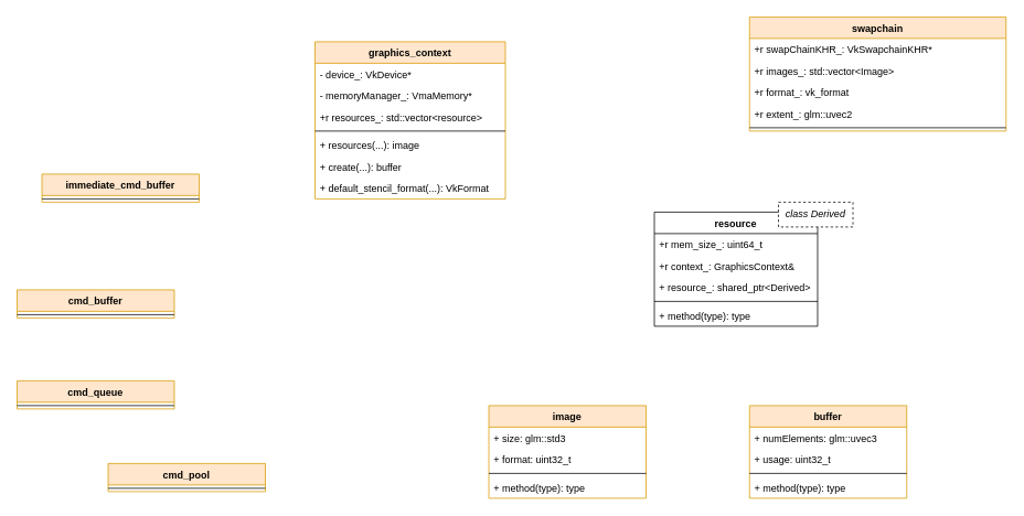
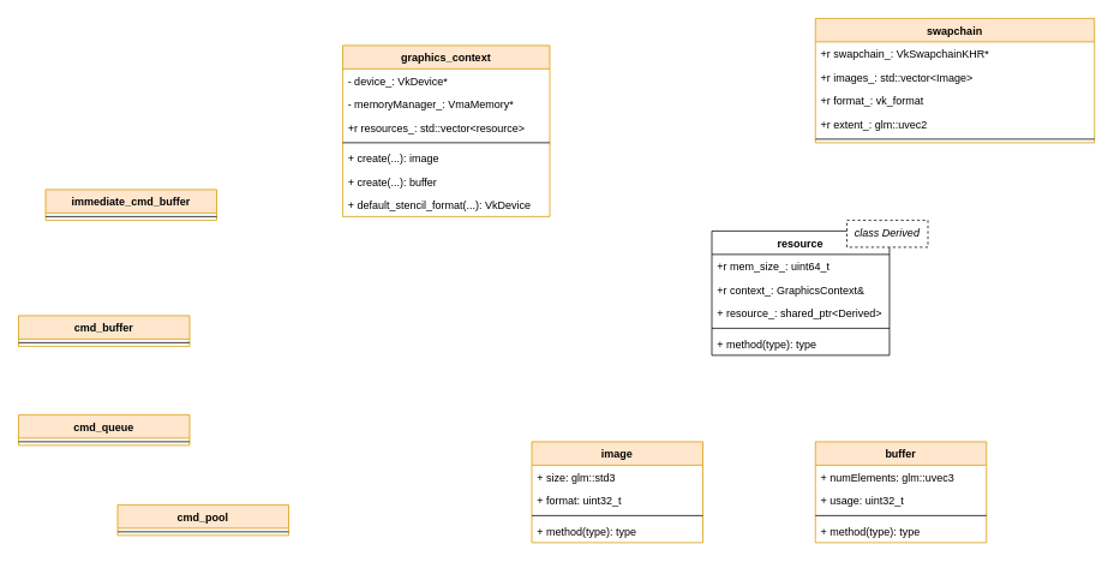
  <mxCell id="0" />
  <mxCell id="1" parent="0" />
  <mxCell id="2" value="image" style="swimlane;fontStyle=1;align=center;verticalAlign=top;childLayout=stackLayout;horizontal=1;startSize=26;horizontalStack=0;resizeParent=1;resizeParentMax=0;resizeLast=0;collapsible=1;marginBottom=0;fillColor=#ffe6cc;strokeColor=#d79b00;" parent="1" vertex="1"><mxGeometry x="590" y="490" width="190" height="112" as="geometry" /></mxCell>
  <mxCell id="3" value="+ size: glm::std3" style="text;strokeColor=none;fillColor=none;align=left;verticalAlign=top;spacingLeft=4;spacingRight=4;overflow=hidden;rotatable=0;points=[[0,0.5],[1,0.5]];portConstraint=eastwest;" parent="2" vertex="1"><mxGeometry y="26" width="190" height="26" as="geometry" /></mxCell>
  <mxCell id="4" value="+ format: uint32_t" style="text;strokeColor=none;fillColor=none;align=left;verticalAlign=top;spacingLeft=4;spacingRight=4;overflow=hidden;rotatable=0;points=[[0,0.5],[1,0.5]];portConstraint=eastwest;" parent="2" vertex="1"><mxGeometry y="52" width="190" height="26" as="geometry" /></mxCell>
  <mxCell id="5" value="" style="line;strokeWidth=1;fillColor=none;align=left;verticalAlign=middle;spacingTop=-1;spacingLeft=3;spacingRight=3;rotatable=0;labelPosition=right;points=[];portConstraint=eastwest;" parent="2" vertex="1"><mxGeometry y="78" width="190" height="8" as="geometry" /></mxCell>
  <mxCell id="6" value="+ method(type): type" style="text;strokeColor=none;fillColor=none;align=left;verticalAlign=top;spacingLeft=4;spacingRight=4;overflow=hidden;rotatable=0;points=[[0,0.5],[1,0.5]];portConstraint=eastwest;" parent="2" vertex="1"><mxGeometry y="86" width="190" height="26" as="geometry" /></mxCell>
  <mxCell id="7" value="buffer" style="swimlane;fontStyle=1;align=center;verticalAlign=top;childLayout=stackLayout;horizontal=1;startSize=26;horizontalStack=0;resizeParent=1;resizeParentMax=0;resizeLast=0;collapsible=1;marginBottom=0;fillColor=#ffe6cc;strokeColor=#d79b00;" parent="1" vertex="1"><mxGeometry x="905" y="490" width="190" height="112" as="geometry" /></mxCell>
  <mxCell id="8" value="+ numElements: glm::uvec3" style="text;strokeColor=none;fillColor=none;align=left;verticalAlign=top;spacingLeft=4;spacingRight=4;overflow=hidden;rotatable=0;points=[[0,0.5],[1,0.5]];portConstraint=eastwest;" parent="7" vertex="1"><mxGeometry y="26" width="190" height="26" as="geometry" /></mxCell>
  <mxCell id="9" value="+ usage: uint32_t" style="text;strokeColor=none;fillColor=none;align=left;verticalAlign=top;spacingLeft=4;spacingRight=4;overflow=hidden;rotatable=0;points=[[0,0.5],[1,0.5]];portConstraint=eastwest;" parent="7" vertex="1"><mxGeometry y="52" width="190" height="26" as="geometry" /></mxCell>
  <mxCell id="10" value="" style="line;strokeWidth=1;fillColor=none;align=left;verticalAlign=middle;spacingTop=-1;spacingLeft=3;spacingRight=3;rotatable=0;labelPosition=right;points=[];portConstraint=eastwest;" parent="7" vertex="1"><mxGeometry y="78" width="190" height="8" as="geometry" /></mxCell>
  <mxCell id="11" value="+ method(type): type" style="text;strokeColor=none;fillColor=none;align=left;verticalAlign=top;spacingLeft=4;spacingRight=4;overflow=hidden;rotatable=0;points=[[0,0.5],[1,0.5]];portConstraint=eastwest;" parent="7" vertex="1"><mxGeometry y="86" width="190" height="26" as="geometry" /></mxCell>
  <mxCell id="12" value="cmd_queue" style="swimlane;fontStyle=1;align=center;verticalAlign=top;childLayout=stackLayout;horizontal=1;startSize=26;horizontalStack=0;resizeParent=1;resizeParentMax=0;resizeLast=0;collapsible=1;marginBottom=0;fillColor=#ffe6cc;strokeColor=#d79b00;" vertex="1" parent="1"><mxGeometry x="20" y="460" width="190" height="34" as="geometry" /></mxCell>
  <mxCell id="13" value="" style="line;strokeWidth=1;fillColor=none;align=left;verticalAlign=middle;spacingTop=-1;spacingLeft=3;spacingRight=3;rotatable=0;labelPosition=right;points=[];portConstraint=eastwest;" vertex="1" parent="12"><mxGeometry y="26" width="190" height="8" as="geometry" /></mxCell>
  <mxCell id="14" value="cmd_buffer" style="swimlane;fontStyle=1;align=center;verticalAlign=top;childLayout=stackLayout;horizontal=1;startSize=26;horizontalStack=0;resizeParent=1;resizeParentMax=0;resizeLast=0;collapsible=1;marginBottom=0;fillColor=#ffe6cc;strokeColor=#d79b00;" vertex="1" parent="1"><mxGeometry x="20" y="350" width="190" height="34" as="geometry" /></mxCell>
  <mxCell id="15" value="" style="line;strokeWidth=1;fillColor=none;align=left;verticalAlign=middle;spacingTop=-1;spacingLeft=3;spacingRight=3;rotatable=0;labelPosition=right;points=[];portConstraint=eastwest;" vertex="1" parent="14"><mxGeometry y="26" width="190" height="8" as="geometry" /></mxCell>
  <mxCell id="16" value="cmd_pool" style="swimlane;fontStyle=1;align=center;verticalAlign=top;childLayout=stackLayout;horizontal=1;startSize=26;horizontalStack=0;resizeParent=1;resizeParentMax=0;resizeLast=0;collapsible=1;marginBottom=0;fillColor=#ffe6cc;strokeColor=#d79b00;" vertex="1" parent="1"><mxGeometry x="130" y="560" width="190" height="34" as="geometry" /></mxCell>
  <mxCell id="17" value="" style="line;strokeWidth=1;fillColor=none;align=left;verticalAlign=middle;spacingTop=-1;spacingLeft=3;spacingRight=3;rotatable=0;labelPosition=right;points=[];portConstraint=eastwest;" vertex="1" parent="16"><mxGeometry y="26" width="190" height="8" as="geometry" /></mxCell>
  <mxCell id="18" value="graphics_context" style="swimlane;fontStyle=1;align=center;verticalAlign=top;childLayout=stackLayout;horizontal=1;startSize=26;horizontalStack=0;resizeParent=1;resizeParentMax=0;resizeLast=0;collapsible=1;marginBottom=0;fillColor=#ffe6cc;strokeColor=#d79b00;" vertex="1" parent="1"><mxGeometry x="380" y="50" width="230" height="190" as="geometry" /></mxCell>
  <mxCell id="19" value="- device_: VkDevice*" style="text;strokeColor=none;fillColor=none;align=left;verticalAlign=top;spacingLeft=4;spacingRight=4;overflow=hidden;rotatable=0;points=[[0,0.5],[1,0.5]];portConstraint=eastwest;" vertex="1" parent="18"><mxGeometry y="26" width="230" height="26" as="geometry" /></mxCell>
  <mxCell id="20" value="- memoryManager_: VmaMemory*" style="text;strokeColor=none;fillColor=none;align=left;verticalAlign=top;spacingLeft=4;spacingRight=4;overflow=hidden;rotatable=0;points=[[0,0.5],[1,0.5]];portConstraint=eastwest;" vertex="1" parent="18"><mxGeometry y="52" width="230" height="26" as="geometry" /></mxCell>
  <mxCell id="21" value="+r resources_: std::vector&lt;resource&gt;" style="text;strokeColor=none;fillColor=none;align=left;verticalAlign=top;spacingLeft=4;spacingRight=4;overflow=hidden;rotatable=0;points=[[0,0.5],[1,0.5]];portConstraint=eastwest;" vertex="1" parent="18"><mxGeometry y="78" width="230" height="26" as="geometry" /></mxCell>
  <mxCell id="22" value="" style="line;strokeWidth=1;fillColor=none;align=left;verticalAlign=middle;spacingTop=-1;spacingLeft=3;spacingRight=3;rotatable=0;labelPosition=right;points=[];portConstraint=eastwest;" vertex="1" parent="18"><mxGeometry y="104" width="230" height="8" as="geometry" /></mxCell>
- <mxCell id="23" value="+ resources(...): image" style="text;strokeColor=none;fillColor=none;align=left;verticalAlign=top;spacingLeft=4;spacingRight=4;overflow=hidden;rotatable=0;points=[[0,0.5],[1,0.5]];portConstraint=eastwest;" vertex="1" parent="18"><mxGeometry y="112" width="230" height="26" as="geometry" /></mxCell>
+ <mxCell id="23" value="+ create(...): image" style="text;strokeColor=none;fillColor=none;align=left;verticalAlign=top;spacingLeft=4;spacingRight=4;overflow=hidden;rotatable=0;points=[[0,0.5],[1,0.5]];portConstraint=eastwest;" vertex="1" parent="18"><mxGeometry y="112" width="230" height="26" as="geometry" /></mxCell>
  <mxCell id="24" value="+ create(...): buffer" style="text;strokeColor=none;fillColor=none;align=left;verticalAlign=top;spacingLeft=4;spacingRight=4;overflow=hidden;rotatable=0;points=[[0,0.5],[1,0.5]];portConstraint=eastwest;" vertex="1" parent="18"><mxGeometry y="138" width="230" height="26" as="geometry" /></mxCell>
- <mxCell id="25" value="+ default_stencil_format(...): VkFormat" style="text;strokeColor=none;fillColor=none;align=left;verticalAlign=top;spacingLeft=4;spacingRight=4;overflow=hidden;rotatable=0;points=[[0,0.5],[1,0.5]];portConstraint=eastwest;" vertex="1" parent="18"><mxGeometry y="164" width="230" height="26" as="geometry" /></mxCell>
+ <mxCell id="25" value="+ default_stencil_format(...): VkDevice" style="text;strokeColor=none;fillColor=none;align=left;verticalAlign=top;spacingLeft=4;spacingRight=4;overflow=hidden;rotatable=0;points=[[0,0.5],[1,0.5]];portConstraint=eastwest;" vertex="1" parent="18"><mxGeometry y="164" width="230" height="26" as="geometry" /></mxCell>
  <mxCell id="26" value="swapchain" style="swimlane;fontStyle=1;align=center;verticalAlign=top;childLayout=stackLayout;horizontal=1;startSize=26;horizontalStack=0;resizeParent=1;resizeParentMax=0;resizeLast=0;collapsible=1;marginBottom=0;fillColor=#ffe6cc;strokeColor=#d79b00;" vertex="1" parent="1"><mxGeometry x="905" width="310" height="138" as="geometry" y="20" /></mxCell>
- <mxCell id="27" value="+r swapChainKHR_: VkSwapchainKHR*" style="text;strokeColor=none;fillColor=none;align=left;verticalAlign=top;spacingLeft=4;spacingRight=4;overflow=hidden;rotatable=0;points=[[0,0.5],[1,0.5]];portConstraint=eastwest;" vertex="1" parent="26"><mxGeometry y="26" width="310" height="26" as="geometry" /></mxCell>
+ <mxCell id="27" value="+r swapchain_: VkSwapchainKHR*" style="text;strokeColor=none;fillColor=none;align=left;verticalAlign=top;spacingLeft=4;spacingRight=4;overflow=hidden;rotatable=0;points=[[0,0.5],[1,0.5]];portConstraint=eastwest;" vertex="1" parent="26"><mxGeometry y="26" width="310" height="26" as="geometry" /></mxCell>
  <mxCell id="28" value="+r images_: std::vector&lt;Image&gt;" style="text;strokeColor=none;fillColor=none;align=left;verticalAlign=top;spacingLeft=4;spacingRight=4;overflow=hidden;rotatable=0;points=[[0,0.5],[1,0.5]];portConstraint=eastwest;" vertex="1" parent="26"><mxGeometry y="52" width="310" height="26" as="geometry" /></mxCell>
  <mxCell id="29" value="+r format_: vk_format" style="text;strokeColor=none;fillColor=none;align=left;verticalAlign=top;spacingLeft=4;spacingRight=4;overflow=hidden;rotatable=0;points=[[0,0.5],[1,0.5]];portConstraint=eastwest;" vertex="1" parent="26"><mxGeometry y="78" width="310" height="26" as="geometry" /></mxCell>
  <mxCell id="30" value="+r extent_: glm::uvec2" style="text;strokeColor=none;fillColor=none;align=left;verticalAlign=top;spacingLeft=4;spacingRight=4;overflow=hidden;rotatable=0;points=[[0,0.5],[1,0.5]];portConstraint=eastwest;" vertex="1" parent="26"><mxGeometry y="104" width="310" height="26" as="geometry" /></mxCell>
  <mxCell id="31" value="" style="line;strokeWidth=1;fillColor=none;align=left;verticalAlign=middle;spacingTop=-1;spacingLeft=3;spacingRight=3;rotatable=0;labelPosition=right;points=[];portConstraint=eastwest;" vertex="1" parent="26"><mxGeometry y="130" width="310" height="8" as="geometry" /></mxCell>
  <mxCell id="32" value="immediate_cmd_buffer" style="swimlane;fontStyle=1;align=center;verticalAlign=top;childLayout=stackLayout;horizontal=1;startSize=26;horizontalStack=0;resizeParent=1;resizeParentMax=0;resizeLast=0;collapsible=1;marginBottom=0;fillColor=#ffe6cc;strokeColor=#d79b00;" vertex="1" parent="1"><mxGeometry x="50" y="210" width="190" height="34" as="geometry" /></mxCell>
  <mxCell id="33" value="" style="line;strokeWidth=1;fillColor=none;align=left;verticalAlign=middle;spacingTop=-1;spacingLeft=3;spacingRight=3;rotatable=0;labelPosition=right;points=[];portConstraint=eastwest;" vertex="1" parent="32"><mxGeometry y="26" width="190" height="8" as="geometry" /></mxCell>
  <mxCell id="34" value="" style="group" vertex="1" connectable="0" parent="1"><mxGeometry x="790" y="244" width="270" height="176" as="geometry" /></mxCell>
  <mxCell id="35" value="resource" style="swimlane;fontStyle=1;align=center;verticalAlign=top;childLayout=stackLayout;horizontal=1;startSize=26;horizontalStack=0;resizeParent=1;resizeParentMax=0;resizeLast=0;collapsible=1;marginBottom=0;" parent="34" vertex="1"><mxGeometry y="12" width="197.308" height="138" as="geometry" /></mxCell>
  <mxCell id="36" value="+r mem_size_: uint64_t" style="text;strokeColor=none;fillColor=none;align=left;verticalAlign=top;spacingLeft=4;spacingRight=4;overflow=hidden;rotatable=0;points=[[0,0.5],[1,0.5]];portConstraint=eastwest;" parent="35" vertex="1"><mxGeometry y="26" width="197.308" height="26" as="geometry" /></mxCell>
  <mxCell id="37" value="+r context_: GraphicsContext&amp;" style="text;strokeColor=none;fillColor=none;align=left;verticalAlign=top;spacingLeft=4;spacingRight=4;overflow=hidden;rotatable=0;points=[[0,0.5],[1,0.5]];portConstraint=eastwest;" parent="35" vertex="1"><mxGeometry y="52" width="197.308" height="26" as="geometry" /></mxCell>
  <mxCell id="38" value="+ resource_: shared_ptr&lt;Derived&gt;" style="text;strokeColor=none;fillColor=none;align=left;verticalAlign=top;spacingLeft=4;spacingRight=4;overflow=hidden;rotatable=0;points=[[0,0.5],[1,0.5]];portConstraint=eastwest;" vertex="1" parent="35"><mxGeometry y="78" width="197.308" height="26" as="geometry" /></mxCell>
  <mxCell id="39" value="" style="line;strokeWidth=1;fillColor=none;align=left;verticalAlign=middle;spacingTop=-1;spacingLeft=3;spacingRight=3;rotatable=0;labelPosition=right;points=[];portConstraint=eastwest;" parent="35" vertex="1"><mxGeometry y="104" width="197.308" height="8" as="geometry" /></mxCell>
  <mxCell id="40" value="+ method(type): type" style="text;strokeColor=none;fillColor=none;align=left;verticalAlign=top;spacingLeft=4;spacingRight=4;overflow=hidden;rotatable=0;points=[[0,0.5],[1,0.5]];portConstraint=eastwest;" parent="35" vertex="1"><mxGeometry y="112" width="197.308" height="26" as="geometry" /></mxCell>
  <mxCell id="41" value="class Derived" style="rounded=0;whiteSpace=wrap;html=1;dashed=1;fontStyle=2" vertex="1" parent="34"><mxGeometry x="150" width="90" height="30" as="geometry" /></mxCell>
